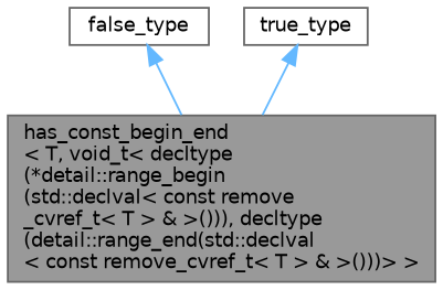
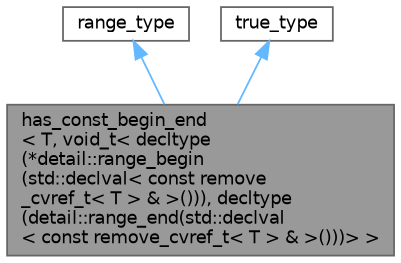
  digraph {
    node [color=gray40 fillcolor=white fontname=Helvetica fontsize=10 shape=box style=filled]
    edge [color=steelblue1 dir=back fontname=Helvetica fontsize=10 labelfontname=Helvetica labelfontsize=10 style=solid]
    n1 [fillcolor=grey60 fontcolor=black height=0.2 label="has_const_begin_end\l\< T, void_t\< decltype\l(*detail::range_begin\l(std::declval\< const remove\l_cvref_t\< T \> & \>())), decltype\l(detail::range_end(std::declval\l\< const remove_cvref_t\< T \> & \>()))\> \>" width=0.4]
-   n2 [height=0.2 label=false_type width=0.4]
+   n2 [height=0.2 label=range_type width=0.4]
    n3 [height=0.2 label=true_type width=0.4]
    n2 -> n1
    n3 -> n1
  }
